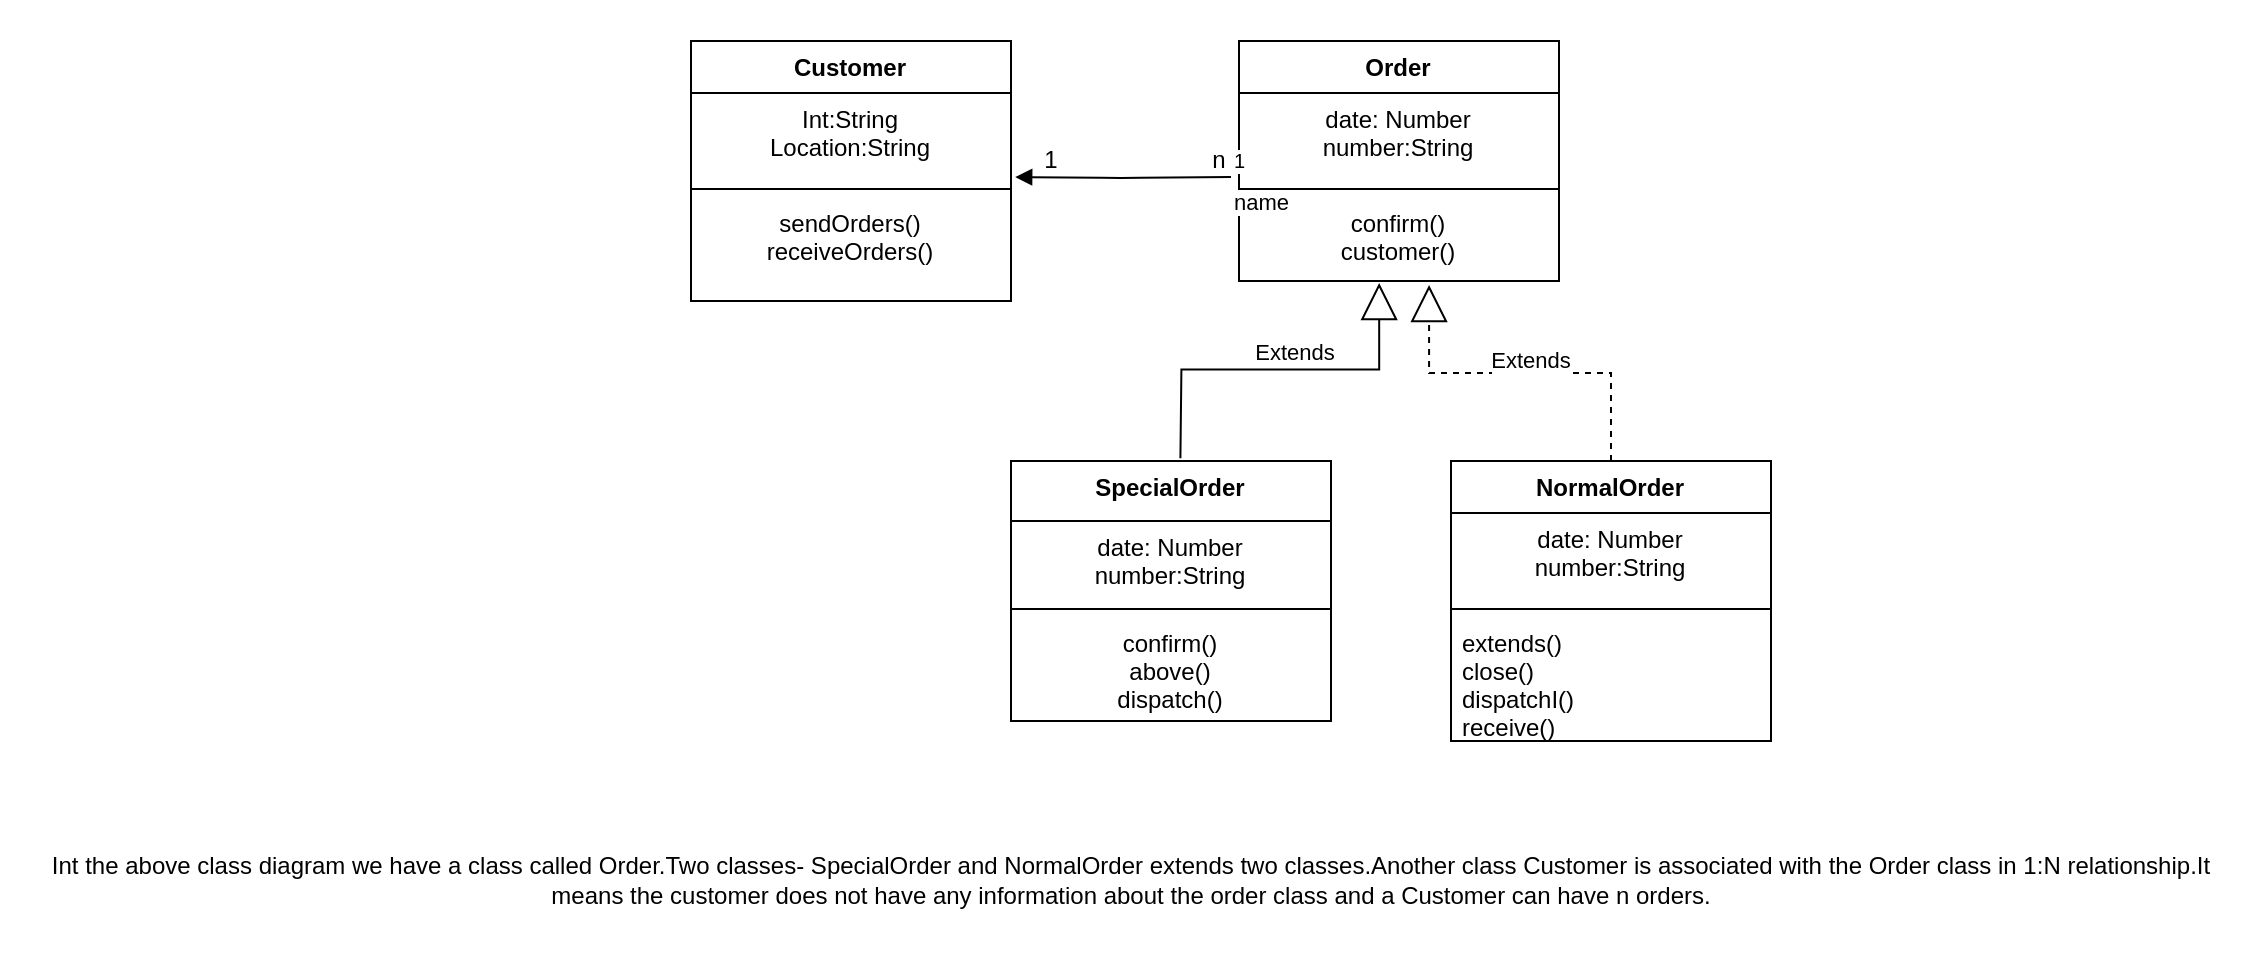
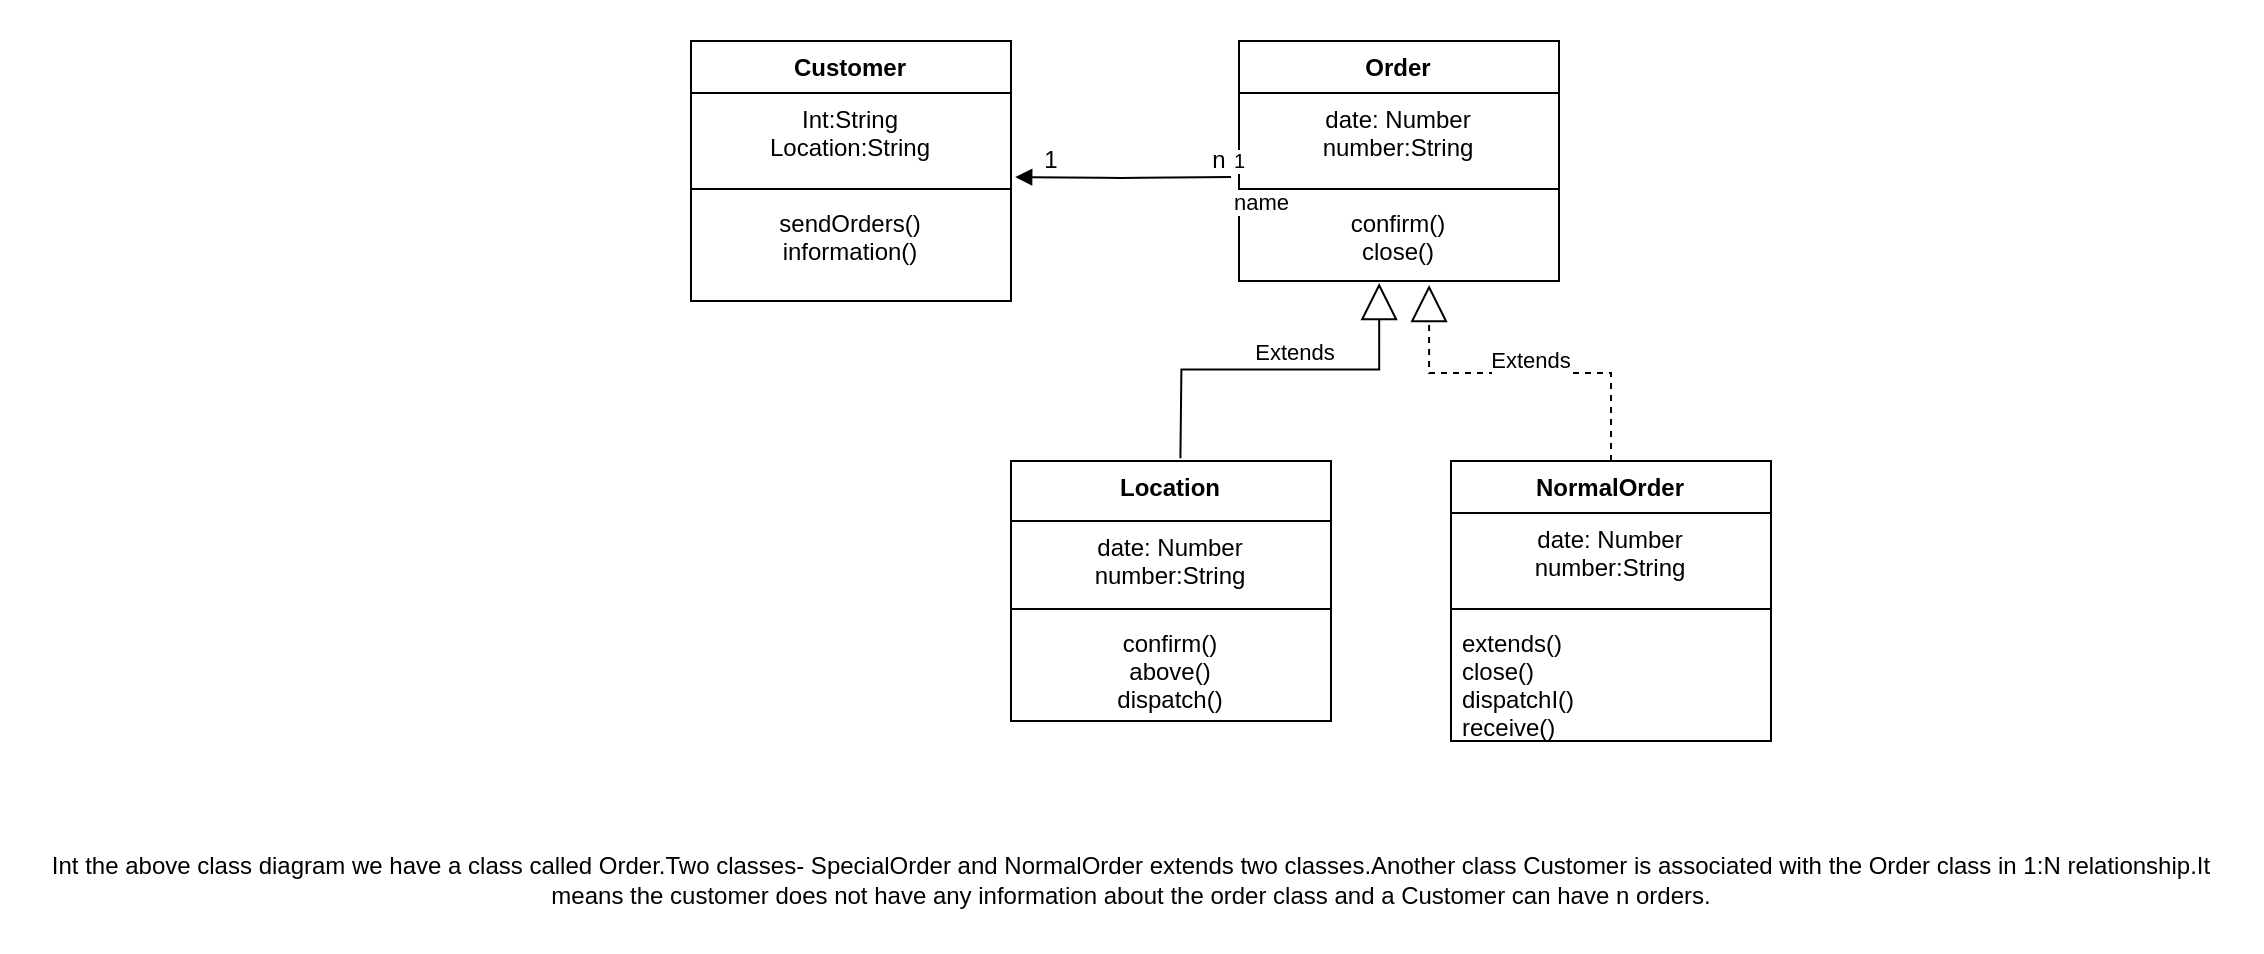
  <mxCell id="0" />
  <mxCell id="1" parent="0" />
  <mxCell id="2" value="Order&#10;" style="swimlane;fontStyle=1;align=center;verticalAlign=top;childLayout=stackLayout;horizontal=1;startSize=26;horizontalStack=0;resizeParent=1;resizeParentMax=0;resizeLast=0;collapsible=1;marginBottom=0;" vertex="1" parent="1"><mxGeometry x="619" y="20" width="160" height="120" as="geometry"><mxRectangle x="334" y="50" width="70" height="26" as="alternateBounds" /></mxGeometry></mxCell>
  <mxCell id="3" value="date: Number&#10;number:String" style="text;strokeColor=none;fillColor=none;align=center;verticalAlign=top;spacingLeft=4;spacingRight=4;overflow=hidden;rotatable=0;points=[[0,0.5],[1,0.5]];portConstraint=eastwest;" vertex="1" parent="2"><mxGeometry y="26" width="160" height="44" as="geometry" /></mxCell>
  <mxCell id="4" value="" style="line;strokeWidth=1;fillColor=none;align=left;verticalAlign=middle;spacingTop=-1;spacingLeft=3;spacingRight=3;rotatable=0;labelPosition=right;points=[];portConstraint=eastwest;" vertex="1" parent="2"><mxGeometry y="70" width="160" height="8" as="geometry" /></mxCell>
- <mxCell id="5" value="confirm()&#10;customer()" style="text;strokeColor=none;fillColor=none;align=center;verticalAlign=top;spacingLeft=4;spacingRight=4;overflow=hidden;rotatable=0;points=[[0,0.5],[1,0.5]];portConstraint=eastwest;" vertex="1" parent="2"><mxGeometry y="78" width="160" height="42" as="geometry" /></mxCell>
+ <mxCell id="5" value="confirm()&#10;close()" style="text;strokeColor=none;fillColor=none;align=center;verticalAlign=top;spacingLeft=4;spacingRight=4;overflow=hidden;rotatable=0;points=[[0,0.5],[1,0.5]];portConstraint=eastwest;" vertex="1" parent="2"><mxGeometry y="78" width="160" height="42" as="geometry" /></mxCell>
  <mxCell id="6" value="Extends" style="endArrow=block;endSize=16;endFill=0;html=1;exitX=0.406;exitY=-0.023;exitDx=0;exitDy=0;exitPerimeter=0;entryX=0.438;entryY=1.024;entryDx=0;entryDy=0;entryPerimeter=0;edgeStyle=orthogonalEdgeStyle;rounded=0;" edge="1" parent="1" target="5"><mxGeometry x="0.079" y="8" width="160" relative="1" as="geometry"><mxPoint x="589.704" y="228.597" as="sourcePoint" /><mxPoint x="775" y="170" as="targetPoint" /><mxPoint as="offset" /></mxGeometry></mxCell>
- <mxCell id="7" value="SpecialOrder" style="swimlane;fontStyle=1;align=center;verticalAlign=top;childLayout=stackLayout;horizontal=1;startSize=30;horizontalStack=0;resizeParent=1;resizeParentMax=0;resizeLast=0;collapsible=1;marginBottom=0;" vertex="1" parent="1"><mxGeometry x="505" y="230" width="160" height="130" as="geometry" /></mxCell>
+ <mxCell id="7" value="Location" style="swimlane;fontStyle=1;align=center;verticalAlign=top;childLayout=stackLayout;horizontal=1;startSize=30;horizontalStack=0;resizeParent=1;resizeParentMax=0;resizeLast=0;collapsible=1;marginBottom=0;" vertex="1" parent="1"><mxGeometry x="505" y="230" width="160" height="130" as="geometry" /></mxCell>
  <mxCell id="8" value="date: Number&#10;number:String" style="text;strokeColor=none;fillColor=none;align=center;verticalAlign=top;spacingLeft=4;spacingRight=4;overflow=hidden;rotatable=0;points=[[0,0.5],[1,0.5]];portConstraint=eastwest;" vertex="1" parent="7"><mxGeometry y="30" width="160" height="40" as="geometry" /></mxCell>
  <mxCell id="9" value="" style="line;strokeWidth=1;fillColor=none;align=left;verticalAlign=middle;spacingTop=-1;spacingLeft=3;spacingRight=3;rotatable=0;labelPosition=right;points=[];portConstraint=eastwest;" vertex="1" parent="7"><mxGeometry y="70" width="160" height="8" as="geometry" /></mxCell>
  <mxCell id="10" value="confirm()&#10;above()&#10;dispatch()" style="text;strokeColor=none;fillColor=none;align=center;verticalAlign=top;spacingLeft=4;spacingRight=4;overflow=hidden;rotatable=0;points=[[0,0.5],[1,0.5]];portConstraint=eastwest;" vertex="1" parent="7"><mxGeometry y="78" width="160" height="52" as="geometry" /></mxCell>
  <mxCell id="11" value="NormalOrder" style="swimlane;fontStyle=1;align=center;verticalAlign=top;childLayout=stackLayout;horizontal=1;startSize=26;horizontalStack=0;resizeParent=1;resizeParentMax=0;resizeLast=0;collapsible=1;marginBottom=0;" vertex="1" parent="1"><mxGeometry x="725" y="230" width="160" height="140" as="geometry" /></mxCell>
  <mxCell id="12" value="date: Number&#10;number:String" style="text;strokeColor=none;fillColor=none;align=center;verticalAlign=top;spacingLeft=4;spacingRight=4;overflow=hidden;rotatable=0;points=[[0,0.5],[1,0.5]];portConstraint=eastwest;" vertex="1" parent="11"><mxGeometry y="26" width="160" height="44" as="geometry" /></mxCell>
  <mxCell id="13" value="" style="line;strokeWidth=1;fillColor=none;align=left;verticalAlign=middle;spacingTop=-1;spacingLeft=3;spacingRight=3;rotatable=0;labelPosition=right;points=[];portConstraint=eastwest;" vertex="1" parent="11"><mxGeometry y="70" width="160" height="8" as="geometry" /></mxCell>
  <mxCell id="14" value="extends()&#10;close()&#10;dispatchI()&#10;receive()&#10;" style="text;strokeColor=none;fillColor=none;align=left;verticalAlign=top;spacingLeft=4;spacingRight=4;overflow=hidden;rotatable=0;points=[[0,0.5],[1,0.5]];portConstraint=eastwest;" vertex="1" parent="11"><mxGeometry y="78" width="160" height="62" as="geometry" /></mxCell>
  <mxCell id="15" value="Extends" style="endArrow=block;endSize=16;endFill=0;html=1;exitX=0.5;exitY=0;exitDx=0;exitDy=0;edgeStyle=elbowEdgeStyle;elbow=vertical;rounded=0;entryX=0.594;entryY=1.048;entryDx=0;entryDy=0;entryPerimeter=0;dashed=1;" edge="1" parent="1" source="11" target="5"><mxGeometry x="-0.061" y="-6" width="160" relative="1" as="geometry"><mxPoint x="775" y="300" as="sourcePoint" /><mxPoint x="715" y="150" as="targetPoint" /><mxPoint as="offset" /></mxGeometry></mxCell>
  <mxCell id="16" value="Customer" style="swimlane;fontStyle=1;align=center;verticalAlign=top;childLayout=stackLayout;horizontal=1;startSize=26;horizontalStack=0;resizeParent=1;resizeParentMax=0;resizeLast=0;collapsible=1;marginBottom=0;" vertex="1" parent="1"><mxGeometry x="345" y="20" width="160" height="130" as="geometry" /></mxCell>
  <mxCell id="17" value="Int:String&#10;Location:String" style="text;strokeColor=none;fillColor=none;align=center;verticalAlign=top;spacingLeft=4;spacingRight=4;overflow=hidden;rotatable=0;points=[[0,0.5],[1,0.5]];portConstraint=eastwest;" vertex="1" parent="16"><mxGeometry y="26" width="160" height="44" as="geometry" /></mxCell>
  <mxCell id="18" value="" style="line;strokeWidth=1;fillColor=none;align=left;verticalAlign=middle;spacingTop=-1;spacingLeft=3;spacingRight=3;rotatable=0;labelPosition=right;points=[];portConstraint=eastwest;" vertex="1" parent="16"><mxGeometry y="70" width="160" height="8" as="geometry" /></mxCell>
- <mxCell id="19" value="sendOrders()&#10;receiveOrders()" style="text;strokeColor=none;fillColor=none;align=center;verticalAlign=top;spacingLeft=4;spacingRight=4;overflow=hidden;rotatable=0;points=[[0,0.5],[1,0.5]];portConstraint=eastwest;" vertex="1" parent="16"><mxGeometry y="78" width="160" height="52" as="geometry" /></mxCell>
+ <mxCell id="19" value="sendOrders()&#10;information()" style="text;strokeColor=none;fillColor=none;align=center;verticalAlign=top;spacingLeft=4;spacingRight=4;overflow=hidden;rotatable=0;points=[[0,0.5],[1,0.5]];portConstraint=eastwest;" vertex="1" parent="16"><mxGeometry y="78" width="160" height="52" as="geometry" /></mxCell>
  <mxCell id="20" value="name" style="endArrow=block;endFill=1;html=1;edgeStyle=orthogonalEdgeStyle;align=left;verticalAlign=top;entryX=1.013;entryY=0.955;entryDx=0;entryDy=0;entryPerimeter=0;" edge="1" parent="1" target="17"><mxGeometry x="-1" relative="1" as="geometry"><mxPoint x="615" y="88" as="sourcePoint" /><mxPoint x="975" y="120" as="targetPoint" /></mxGeometry></mxCell>
  <mxCell id="21" value="1" style="resizable=0;html=1;align=left;verticalAlign=bottom;labelBackgroundColor=#ffffff;fontSize=10;" connectable="0" vertex="1" parent="20"><mxGeometry x="-1" relative="1" as="geometry" /></mxCell>
  <mxCell id="22" value="1" style="text;html=1;align=center;verticalAlign=middle;resizable=0;points=[];autosize=1;" vertex="1" parent="1"><mxGeometry x="515" y="70" width="20" height="20" as="geometry" /></mxCell>
  <mxCell id="23" value="n" style="text;html=1;align=center;verticalAlign=middle;resizable=0;points=[];autosize=1;" vertex="1" parent="1"><mxGeometry x="599" y="70" width="20" height="20" as="geometry" /></mxCell>
  <mxCell id="24" value="Int the above class diagram we have a class called Order.Two classes- SpecialOrder and NormalOrder extends two classes.Another class Customer is associated with the Order class in 1:N relationship.It&lt;br&gt;means the customer does not have any information about the order class and a Customer can have n orders." style="text;html=1;resizable=0;autosize=1;align=center;verticalAlign=middle;points=[];fillColor=none;strokeColor=none;rounded=0;" vertex="1" parent="1"><mxGeometry x="20" y="425" width="1090" height="30" as="geometry" /></mxCell>
